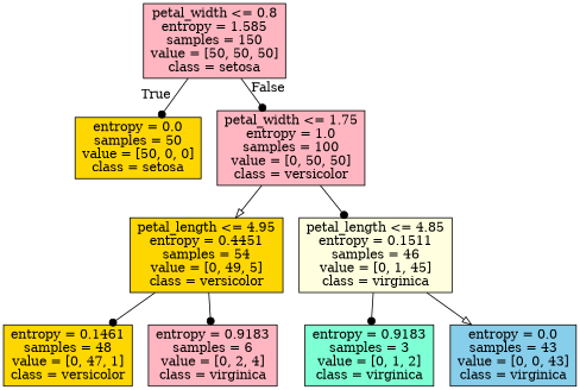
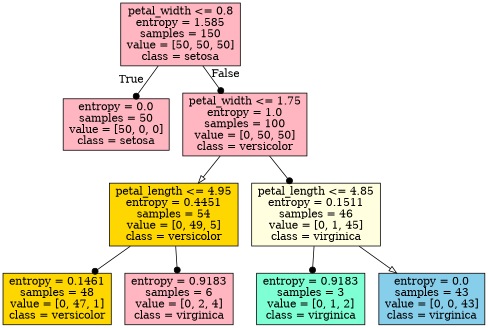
  digraph {
    node [shape=box style=filled fillcolor=lightpink]
    edge [arrowhead=dot]
    n1 [label="petal_width <= 0.8\nentropy = 1.585\nsamples = 150\nvalue = [50, 50, 50]\nclass = setosa"]
-   n2 [label="entropy = 0.0\nsamples = 50\nvalue = [50, 0, 0]\nclass = setosa" fillcolor=gold]
+   n2 [label="entropy = 0.0\nsamples = 50\nvalue = [50, 0, 0]\nclass = setosa"]
    n3 [label="petal_width <= 1.75\nentropy = 1.0\nsamples = 100\nvalue = [0, 50, 50]\nclass = versicolor"]
    n4 [label="petal_length <= 4.95\nentropy = 0.4451\nsamples = 54\nvalue = [0, 49, 5]\nclass = versicolor" fillcolor=gold]
    n5 [label="petal_length <= 4.85\nentropy = 0.1511\nsamples = 46\nvalue = [0, 1, 45]\nclass = virginica" fillcolor=lightyellow]
    n6 [label="entropy = 0.1461\nsamples = 48\nvalue = [0, 47, 1]\nclass = versicolor" fillcolor=gold]
    n7 [label="entropy = 0.9183\nsamples = 6\nvalue = [0, 2, 4]\nclass = virginica"]
    n8 [label="entropy = 0.9183\nsamples = 3\nvalue = [0, 1, 2]\nclass = virginica" fillcolor=aquamarine]
    n9 [label="entropy = 0.0\nsamples = 43\nvalue = [0, 0, 43]\nclass = virginica" fillcolor=skyblue]
    n1 -> n2 [headlabel=True labelangle=45 labeldistance=2.5]
    n1 -> n3 [headlabel=False labelangle=-45 labeldistance=2.5]
    n3 -> n4 [arrowhead=onormal]
    n3 -> n5
    n4 -> n6
    n4 -> n7
    n5 -> n8
    n5 -> n9 [arrowhead=onormal]
  }
